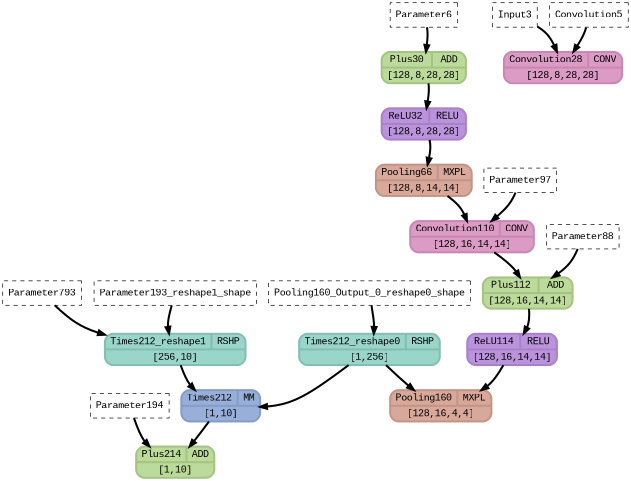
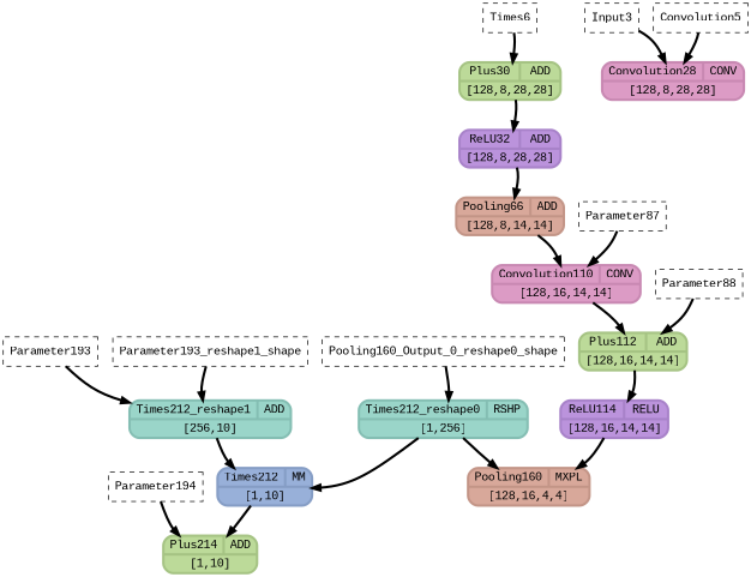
  strict digraph {
    fontname="Liberation Mono"
    overlap_shrink=true
    rankdir=TB
    splines=curved
    node [fillcolor=white fontname="Liberation Mono" shape=Mrecord style=filled type=constant_input fontcolor="#000000" penwidth=3]
    edge [fontname="Liberation Mono" penwidth=3]
-   n1 [label=Parameter793 shape=box style="filled,dashed" fontcolor="" penwidth=""]
-   n2 [color="#84beb3" fillcolor="#9ad5c9" inputs="Parameter193;Parameter193_reshape1_shape" label="{ {Times212_reshape1  | RSHP} | [256,10] }" outputs=Parameter193_reshape1 type=Reshape]
+   n1 [label=Parameter193 shape=box style="filled,dashed" fontcolor="" penwidth=""]
+   n2 [color="#84beb3" fillcolor="#9ad5c9" inputs="Parameter193;Parameter193_reshape1_shape" label="{ {Times212_reshape1  | ADD} | [256,10] }" outputs=Parameter193_reshape1 type=Reshape]
    n3 [color="#859dc5" fillcolor="#98b0d9" inputs="Pooling160_Output_0_reshape0;Parameter193_reshape1" label="{ {Times212  | MM} | [1,10] }" outputs=Times212_Output_0 type=MatMul]
    n4 [label=Parameter193_reshape1_shape shape=box style="filled,dashed" fontcolor="" penwidth=""]
    n5 [color="#a5c383" fillcolor="#bcda99" inputs="Times212_Output_0;Parameter194" label="{ {Plus214  | ADD} | [1,10] }" outputs=Plus214_Output_0 type=Add]
    n6 [label=Input3 shape=box style="filled,dashed" fontcolor="" penwidth=""]
    n7 [color="#c888b2" fillcolor="#dc9bc5" inputs="Input3;Parameter5" label="{ {Convolution28  | CONV} | [128,8,28,28] }" outputs=Convolution28_Output_0 type=Conv]
    n8 [label=Convolution5 shape=box style="filled,dashed" fontcolor="" penwidth=""]
    n9 [color="#a5c383" fillcolor="#bcda99" inputs="Convolution28_Output_0;Parameter6" label="{ {Plus30  | ADD} | [128,8,28,28] }" outputs=Plus30_Output_0 type=Add]
-   n10 [color="#a882c9" fillcolor="#bb93dc" inputs=Plus30_Output_0 label="{ {ReLU32  | RELU} | [128,8,28,28] }" outputs=ReLU32_Output_0 type=Relu]
-   n11 [label=Parameter6 shape=box style="filled,dashed" fontcolor="" penwidth=""]
-   n12 [color="#c39587" fillcolor="#d8a89a" inputs=ReLU32_Output_0 label="{ {Pooling66  | MXPL} | [128,8,14,14] }" outputs=Pooling66_Output_0 type=MaxPool]
+   n10 [color="#a882c9" fillcolor="#bb93dc" inputs=Plus30_Output_0 label="{ {ReLU32  | ADD} | [128,8,28,28] }" outputs=ReLU32_Output_0 type=Relu]
+   n11 [label=Times6 shape=box style="filled,dashed" fontcolor="" penwidth=""]
+   n12 [color="#c39587" fillcolor="#d8a89a" inputs=ReLU32_Output_0 label="{ {Pooling66  | ADD} | [128,8,14,14] }" outputs=Pooling66_Output_0 type=MaxPool]
    n13 [color="#c888b2" fillcolor="#dc9bc5" inputs="Pooling66_Output_0;Parameter87" label="{ {Convolution110  | CONV} | [128,16,14,14] }" outputs=Convolution110_Output_0 type=Conv]
    n14 [color="#a5c383" fillcolor="#bcda99" inputs="Convolution110_Output_0;Parameter88" label="{ {Plus112  | ADD} | [128,16,14,14] }" outputs=Plus112_Output_0 type=Add]
-   n15 [label=Parameter97 shape=box style="filled,dashed" fontcolor="" penwidth=""]
+   n15 [label=Parameter87 shape=box style="filled,dashed" fontcolor="" penwidth=""]
    n16 [color="#a882c9" fillcolor="#bb93dc" inputs=Plus112_Output_0 label="{ {ReLU114  | RELU} | [128,16,14,14] }" outputs=ReLU114_Output_0 type=Relu]
    n17 [label=Parameter88 shape=box style="filled,dashed" fontcolor="" penwidth=""]
    n18 [color="#c39587" fillcolor="#d8a89a" inputs=ReLU114_Output_0 label="{ {Pooling160  | MXPL} | [128,16,4,4] }" outputs=Pooling160_Output_0 type=MaxPool]
    n19 [color="#84beb3" fillcolor="#9ad5c9" inputs="Pooling160_Output_0;Pooling160_Output_0_reshape0_shape" label="{ {Times212_reshape0  | RSHP} | [1,256] }" outputs=Pooling160_Output_0_reshape0 type=Reshape]
    n20 [label=Pooling160_Output_0_reshape0_shape shape=box style="filled,dashed" fontcolor="" penwidth=""]
    n21 [label=Parameter194 shape=box style="filled,dashed" fontcolor="" penwidth=""]
    n1 -> n2
    n2 -> n3
    n3 -> n5
    n4 -> n2
    n6 -> n7
    n8 -> n7
    n9 -> n10
    n10 -> n12
    n11 -> n9
    n12 -> n13
    n13 -> n14
    n14 -> n16
    n15 -> n13
    n16 -> n18
    n17 -> n14
    n19 -> n3
    n19 -> n18
    n20 -> n19
    n21 -> n5
  }
